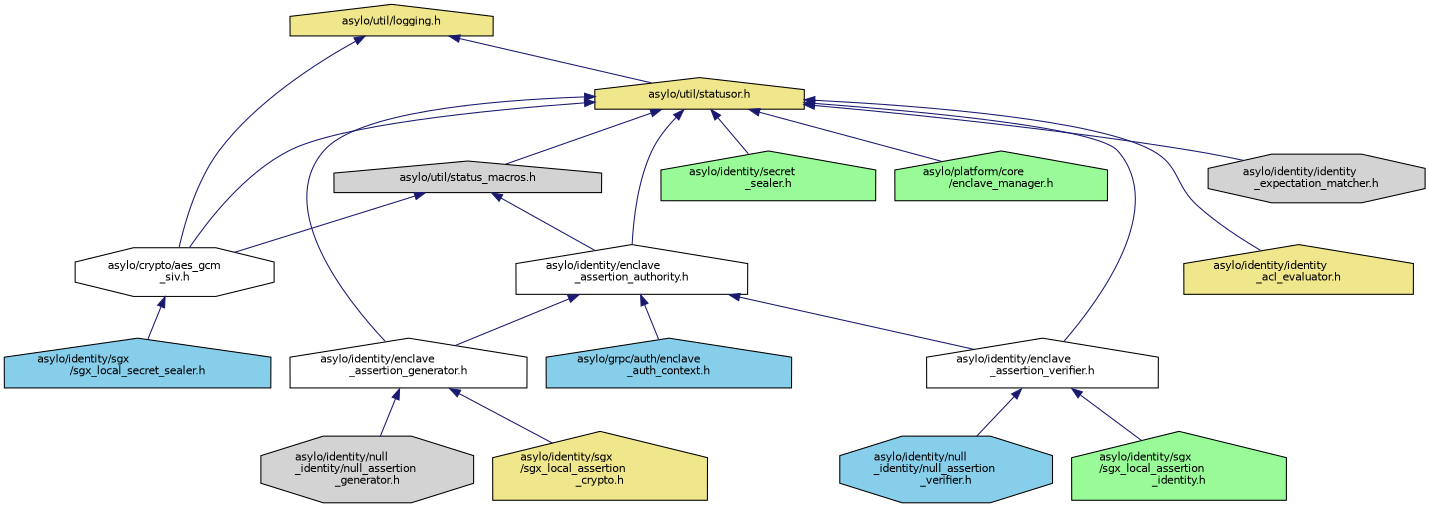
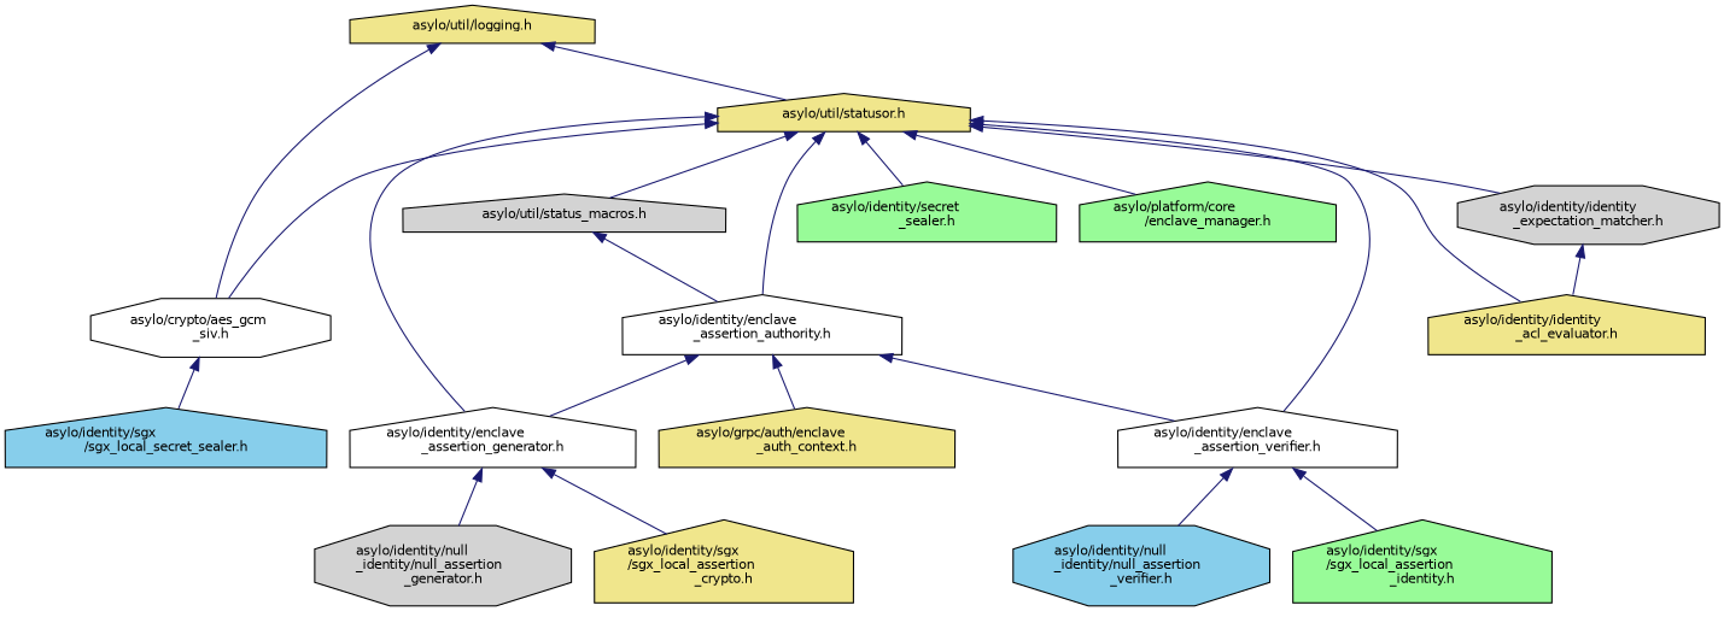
  digraph {
    node [color=black fillcolor=khaki fontname=Helvetica fontsize=10 shape=house style=filled]
    edge [color=midnightblue dir=back fontname=Helvetica fontsize=10 labelfontname=Helvetica labelfontsize=10 style=solid]
    n1 [fontcolor=black height=0.2 label="asylo/util/logging.h" width=0.4]
    n2 [height=0.2 label="asylo/util/statusor.h" width=0.4]
    n3 [fillcolor=white height=0.2 label="asylo/crypto/aes_gcm\l_siv.h" shape=octagon width=0.4]
    n4 [fillcolor=lightgrey height=0.2 label="asylo/util/status_macros.h" width=0.4]
    n5 [fillcolor=white height=0.2 label="asylo/identity/enclave\l_assertion_authority.h" width=0.4]
    n6 [fillcolor=white height=0.2 label="asylo/identity/enclave\l_assertion_generator.h" width=0.4]
    n7 [fillcolor=white height=0.2 label="asylo/identity/enclave\l_assertion_verifier.h" width=0.4]
    n8 [fillcolor=lightgrey height=0.2 label="asylo/identity/identity\l_expectation_matcher.h" shape=octagon width=0.4]
    n9 [height=0.2 label="asylo/identity/identity\l_acl_evaluator.h" width=0.4]
    n10 [fillcolor=palegreen height=0.2 label="asylo/identity/secret\l_sealer.h" width=0.4]
    n11 [fillcolor=palegreen height=0.2 label="asylo/platform/core\l/enclave_manager.h" width=0.4]
    n12 [fillcolor=skyblue height=0.2 label="asylo/identity/sgx\l/sgx_local_secret_sealer.h" width=0.4]
-   n13 [fillcolor=skyblue height=0.2 label="asylo/grpc/auth/enclave\l_auth_context.h" width=0.4]
+   n13 [height=0.2 label="asylo/grpc/auth/enclave\l_auth_context.h" width=0.4]
    n14 [fillcolor=lightgrey height=0.2 label="asylo/identity/null\l_identity/null_assertion\l_generator.h" shape=octagon width=0.4]
    n15 [height=0.2 label="asylo/identity/sgx\l/sgx_local_assertion\l_crypto.h" width=0.4]
    n16 [fillcolor=skyblue height=0.2 label="asylo/identity/null\l_identity/null_assertion\l_verifier.h" shape=octagon width=0.4]
    n17 [fillcolor=palegreen height=0.2 label="asylo/identity/sgx\l/sgx_local_assertion\l_identity.h" width=0.4]
    n1 -> n2
    n1 -> n3
    n2 -> n3
    n2 -> n4
    n2 -> n5
    n2 -> n6
    n2 -> n7
    n2 -> n8
    n2 -> n9
    n2 -> n10
    n2 -> n11
    n3 -> n12
-   n4 -> n3
    n4 -> n5
    n5 -> n6
    n5 -> n7
    n5 -> n13
    n6 -> n14
    n6 -> n15
    n7 -> n16
    n7 -> n17
+   n8 -> n9
  }
